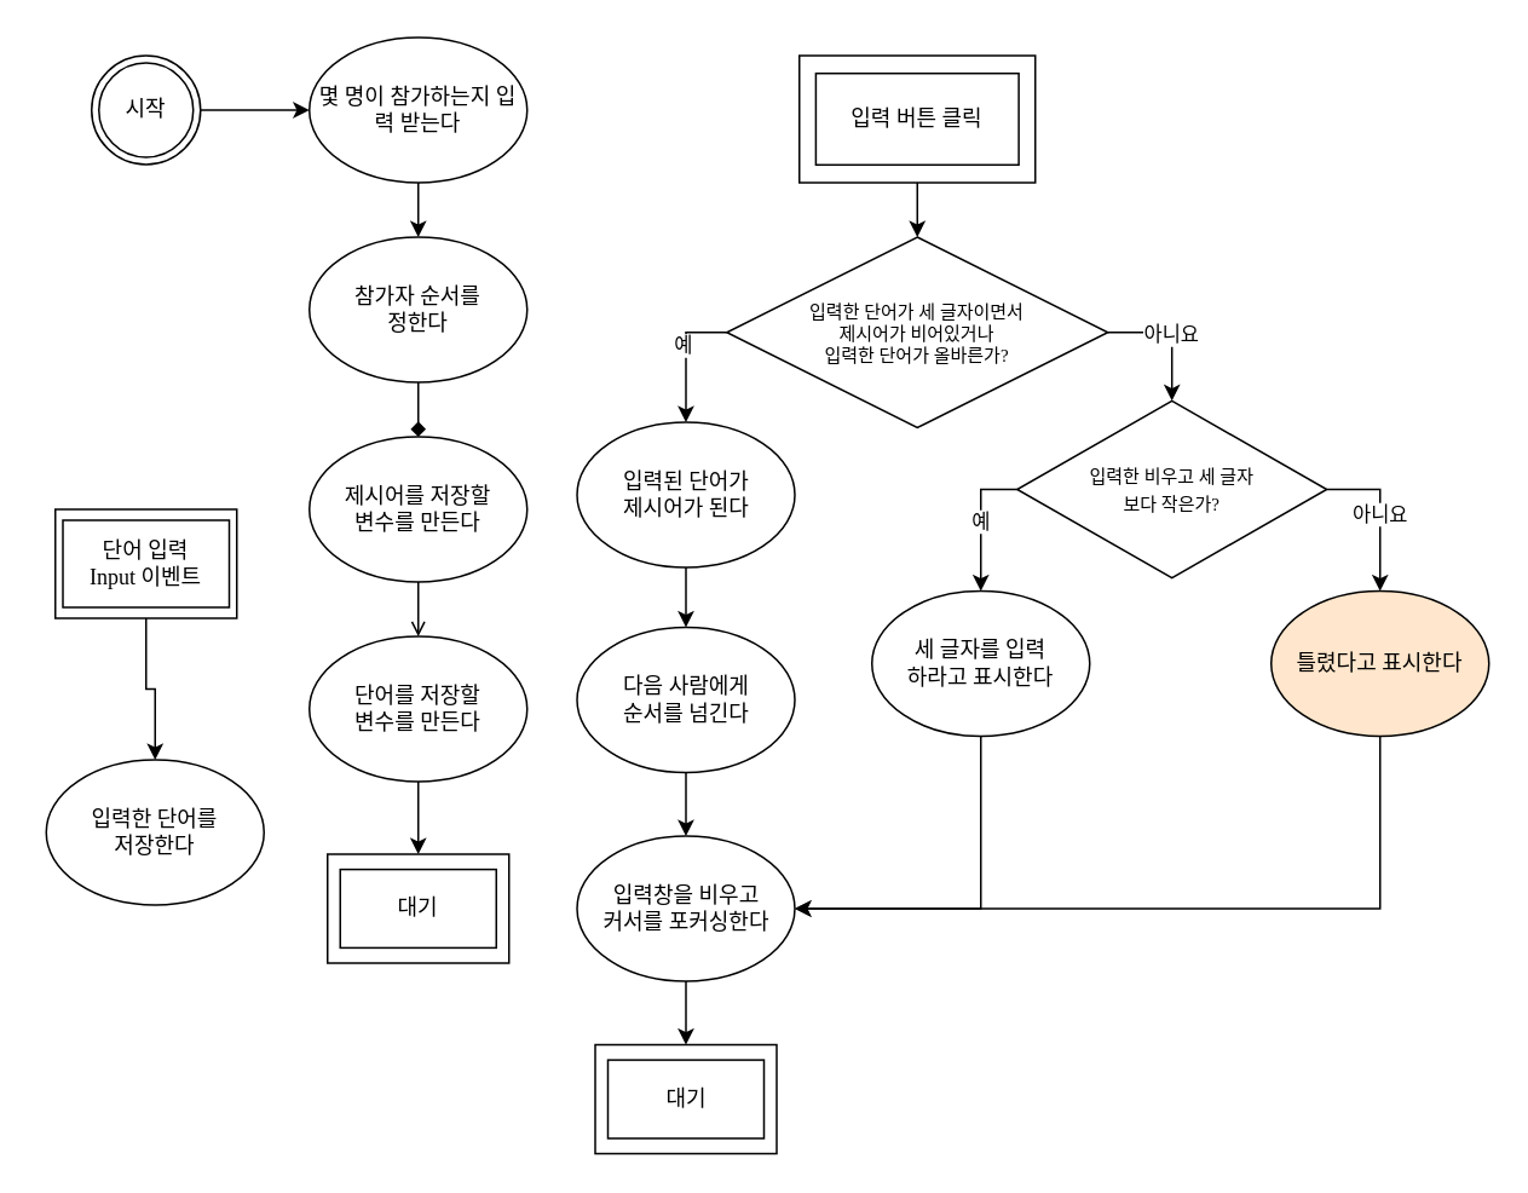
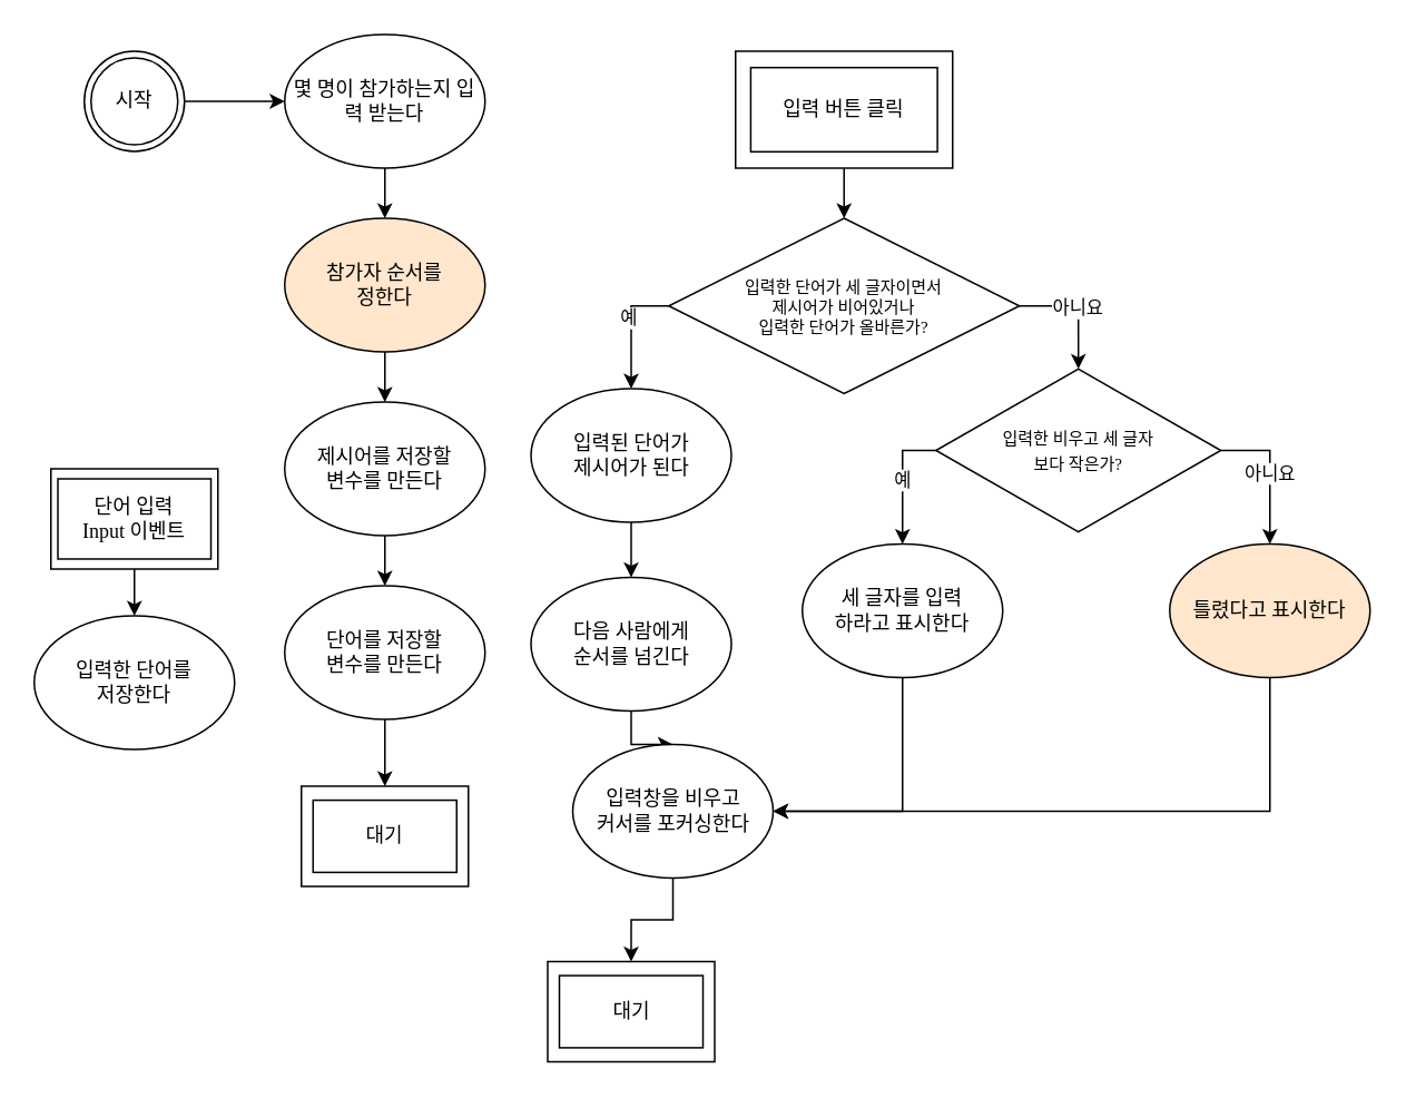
  <mxCell id="0" />
  <mxCell id="1" parent="0" />
  <mxCell id="2" style="edgeStyle=orthogonalEdgeStyle;rounded=0;orthogonalLoop=1;jettySize=auto;html=1;exitX=1;exitY=0.5;exitDx=0;exitDy=0;entryX=0;entryY=0.5;entryDx=0;entryDy=0;fontFamily=Verdana;" parent="1" source="3" target="5" edge="1"><mxGeometry relative="1" as="geometry" /></mxCell>
  <mxCell id="3" value="&lt;font&gt;시작&lt;/font&gt;" style="ellipse;shape=doubleEllipse;html=1;dashed=0;whiteSpace=wrap;aspect=fixed;fontFamily=Verdana;" parent="1" vertex="1"><mxGeometry x="50" y="30" width="60" height="60" as="geometry" /></mxCell>
  <mxCell id="4" style="edgeStyle=orthogonalEdgeStyle;rounded=0;orthogonalLoop=1;jettySize=auto;html=1;exitX=0.5;exitY=1;exitDx=0;exitDy=0;entryX=0.5;entryY=0;entryDx=0;entryDy=0;fontFamily=Verdana;" parent="1" source="5" target="7" edge="1"><mxGeometry relative="1" as="geometry" /></mxCell>
  <mxCell id="5" value="&lt;font&gt;몇 명이 참가하는지 입력 받는다&lt;/font&gt;" style="ellipse;whiteSpace=wrap;html=1;align=center;fontFamily=Verdana;" parent="1" vertex="1"><mxGeometry x="170" y="20" width="120" height="80" as="geometry" /></mxCell>
- <mxCell id="6" value="" style="edgeStyle=orthogonalEdgeStyle;rounded=0;orthogonalLoop=1;jettySize=auto;html=1;fontFamily=Verdana;endArrow=diamond;" parent="1" source="7" target="9" edge="1"><mxGeometry relative="1" as="geometry" /></mxCell>
- <mxCell id="7" value="&lt;font&gt;참가자 순서를 &lt;br&gt;정한다&lt;/font&gt;" style="ellipse;whiteSpace=wrap;html=1;fontFamily=Verdana;" parent="1" vertex="1"><mxGeometry x="170" y="130" width="120" height="80" as="geometry" /></mxCell>
- <mxCell id="8" value="" style="edgeStyle=orthogonalEdgeStyle;rounded=0;orthogonalLoop=1;jettySize=auto;html=1;fontFamily=Verdana;endArrow=open;" parent="1" source="9" target="18" edge="1"><mxGeometry relative="1" as="geometry" /></mxCell>
+ <mxCell id="6" value="" style="edgeStyle=orthogonalEdgeStyle;rounded=0;orthogonalLoop=1;jettySize=auto;html=1;fontFamily=Verdana;" parent="1" source="7" target="9" edge="1"><mxGeometry relative="1" as="geometry" /></mxCell>
+ <mxCell id="7" value="&lt;font&gt;참가자 순서를 &lt;br&gt;정한다&lt;/font&gt;" style="ellipse;whiteSpace=wrap;html=1;fontFamily=Verdana;fillColor=#ffe6cc;" parent="1" vertex="1"><mxGeometry x="170" y="130" width="120" height="80" as="geometry" /></mxCell>
+ <mxCell id="8" value="" style="edgeStyle=orthogonalEdgeStyle;rounded=0;orthogonalLoop=1;jettySize=auto;html=1;fontFamily=Verdana;" parent="1" source="9" target="18" edge="1"><mxGeometry relative="1" as="geometry" /></mxCell>
  <mxCell id="9" value="제시어를 저장할&lt;br&gt;변수를 만든다" style="ellipse;whiteSpace=wrap;html=1;fontFamily=Verdana;" parent="1" vertex="1"><mxGeometry x="170" y="240" width="120" height="80" as="geometry" /></mxCell>
  <mxCell id="10" style="edgeStyle=orthogonalEdgeStyle;rounded=0;orthogonalLoop=1;jettySize=auto;html=1;exitX=0;exitY=0.5;exitDx=0;exitDy=0;entryX=0.5;entryY=0;entryDx=0;entryDy=0;" parent="1" source="13" target="29" edge="1"><mxGeometry relative="1" as="geometry" /></mxCell>
  <mxCell id="11" value="예" style="edgeLabel;html=1;align=center;verticalAlign=middle;resizable=0;points=[];" parent="10" vertex="1" connectable="0"><mxGeometry x="-0.191" y="-2" relative="1" as="geometry"><mxPoint as="offset" /></mxGeometry></mxCell>
  <mxCell id="12" value="아니요" style="edgeStyle=orthogonalEdgeStyle;rounded=0;orthogonalLoop=1;jettySize=auto;html=1;exitX=1;exitY=0.5;exitDx=0;exitDy=0;entryX=0.5;entryY=0;entryDx=0;entryDy=0;" edge="1" parent="1" source="13" target="41"><mxGeometry relative="1" as="geometry" /></mxCell>
  <mxCell id="13" value="입력한 단어가 세 글자이면서&lt;br&gt;제시어가 비어있거나&lt;br style=&quot;font-size: 10px;&quot;&gt;입력한 단어가 올바른가?" style="shape=rhombus;html=1;dashed=0;whiteSpace=wrap;perimeter=rhombusPerimeter;fontFamily=Verdana;spacing=2;fontSize=10;" parent="1" vertex="1"><mxGeometry x="400" y="130" width="210" height="105" as="geometry" /></mxCell>
  <mxCell id="14" value="" style="group;fontFamily=Verdana;" parent="1" vertex="1" connectable="0"><mxGeometry x="30" y="280" width="100" height="60" as="geometry" /></mxCell>
  <mxCell id="15" value="" style="rounded=0;whiteSpace=wrap;html=1;fontFamily=Verdana;" parent="14" vertex="1"><mxGeometry width="100" height="60" as="geometry" /></mxCell>
  <mxCell id="16" value="단어 입력&lt;br&gt;Input 이벤트" style="rounded=0;whiteSpace=wrap;html=1;fontFamily=Verdana;" parent="14" vertex="1"><mxGeometry x="4.167" y="6.003" width="91.667" height="48" as="geometry" /></mxCell>
  <mxCell id="17" value="" style="edgeStyle=orthogonalEdgeStyle;rounded=0;orthogonalLoop=1;jettySize=auto;html=1;fontFamily=Verdana;" parent="1" source="18" target="21" edge="1"><mxGeometry relative="1" as="geometry" /></mxCell>
  <mxCell id="18" value="단어를 저장할&lt;br&gt;변수를 만든다" style="ellipse;whiteSpace=wrap;html=1;fontFamily=Verdana;" parent="1" vertex="1"><mxGeometry x="170" y="350" width="120" height="80" as="geometry" /></mxCell>
- <mxCell id="19" value="입력한 단어를&lt;br&gt;저장한다" style="ellipse;whiteSpace=wrap;html=1;fontFamily=Verdana;" parent="1" vertex="1"><mxGeometry x="25" y="418" width="120" height="80" as="geometry" /></mxCell>
+ <mxCell id="19" value="입력한 단어를&lt;br&gt;저장한다" style="ellipse;whiteSpace=wrap;html=1;fontFamily=Verdana;" parent="1" vertex="1"><mxGeometry x="20" y="368" width="120" height="80" as="geometry" /></mxCell>
  <mxCell id="20" value="" style="group;movable=1;resizable=1;rotatable=1;deletable=1;editable=1;locked=0;connectable=1;verticalAlign=middle;fontFamily=Verdana;" parent="1" vertex="1" connectable="0"><mxGeometry x="180" y="470" width="100" height="60" as="geometry" /></mxCell>
  <mxCell id="21" value="" style="html=1;dashed=0;whiteSpace=wrap;container=0;fontFamily=Verdana;movable=1;resizable=1;rotatable=1;deletable=1;editable=1;locked=0;connectable=1;verticalAlign=bottom;" parent="20" vertex="1"><mxGeometry width="100" height="60" as="geometry" /></mxCell>
  <mxCell id="22" value="대기" style="html=1;dashed=0;whiteSpace=wrap;container=1;fontFamily=Verdana;movable=1;resizable=1;rotatable=1;deletable=1;editable=1;locked=0;connectable=1;verticalAlign=middle;" parent="20" vertex="1"><mxGeometry x="7" y="8.4" width="86" height="43.2" as="geometry"><mxRectangle x="7" y="7" width="50" height="40" as="alternateBounds" /></mxGeometry></mxCell>
  <mxCell id="23" style="edgeStyle=orthogonalEdgeStyle;rounded=0;orthogonalLoop=1;jettySize=auto;html=1;exitX=0.5;exitY=1;exitDx=0;exitDy=0;fontFamily=Verdana;" parent="1" source="15" target="19" edge="1"><mxGeometry relative="1" as="geometry" /></mxCell>
  <mxCell id="24" value="" style="group;movable=1;resizable=1;rotatable=1;deletable=1;editable=1;locked=0;connectable=1;verticalAlign=middle;fontFamily=Verdana;" parent="1" vertex="1" connectable="0"><mxGeometry x="440" y="30" width="130" height="70" as="geometry" /></mxCell>
  <mxCell id="25" value="" style="html=1;dashed=0;whiteSpace=wrap;container=0;fontFamily=Verdana;movable=1;resizable=1;rotatable=1;deletable=1;editable=1;locked=0;connectable=1;verticalAlign=bottom;" parent="24" vertex="1"><mxGeometry width="130" height="70" as="geometry" /></mxCell>
  <mxCell id="26" value="입력 버튼 클릭" style="html=1;dashed=0;whiteSpace=wrap;container=1;fontFamily=Verdana;movable=1;resizable=1;rotatable=1;deletable=1;editable=1;locked=0;connectable=1;verticalAlign=middle;" parent="24" vertex="1"><mxGeometry x="9.1" y="9.8" width="111.8" height="50.4" as="geometry"><mxRectangle x="7" y="7" width="50" height="40" as="alternateBounds" /></mxGeometry></mxCell>
  <mxCell id="27" value="" style="edgeStyle=orthogonalEdgeStyle;rounded=0;orthogonalLoop=1;jettySize=auto;html=1;fontFamily=Verdana;" parent="1" source="25" target="13" edge="1"><mxGeometry relative="1" as="geometry" /></mxCell>
  <mxCell id="28" value="" style="edgeStyle=orthogonalEdgeStyle;rounded=0;orthogonalLoop=1;jettySize=auto;html=1;" parent="1" source="29" target="33" edge="1"><mxGeometry relative="1" as="geometry" /></mxCell>
  <mxCell id="29" value="입력된 단어가&lt;br&gt;제시어가 된다" style="ellipse;whiteSpace=wrap;html=1;fontFamily=Verdana;" parent="1" vertex="1"><mxGeometry x="317.5" y="232" width="120" height="80" as="geometry" /></mxCell>
  <mxCell id="30" style="edgeStyle=orthogonalEdgeStyle;rounded=0;orthogonalLoop=1;jettySize=auto;html=1;exitX=0.5;exitY=1;exitDx=0;exitDy=0;entryX=1;entryY=0.5;entryDx=0;entryDy=0;" parent="1" source="31" target="35" edge="1"><mxGeometry relative="1" as="geometry" /></mxCell>
  <mxCell id="31" value="세 글자를 입력&lt;br&gt;하라고 표시한다" style="ellipse;whiteSpace=wrap;html=1;fontFamily=Verdana;" parent="1" vertex="1"><mxGeometry x="480" y="325" width="120" height="80" as="geometry" /></mxCell>
  <mxCell id="32" value="" style="edgeStyle=orthogonalEdgeStyle;rounded=0;orthogonalLoop=1;jettySize=auto;html=1;" parent="1" source="33" target="35" edge="1"><mxGeometry relative="1" as="geometry" /></mxCell>
  <mxCell id="33" value="다음 사람에게&lt;br&gt;순서를 넘긴다" style="ellipse;whiteSpace=wrap;html=1;fontFamily=Verdana;" parent="1" vertex="1"><mxGeometry x="317.5" y="345" width="120" height="80" as="geometry" /></mxCell>
  <mxCell id="34" value="" style="edgeStyle=orthogonalEdgeStyle;rounded=0;orthogonalLoop=1;jettySize=auto;html=1;" parent="1" source="35" target="37" edge="1"><mxGeometry relative="1" as="geometry" /></mxCell>
- <mxCell id="35" value="입력창을 비우고&lt;br&gt;커서를 포커싱한다" style="ellipse;whiteSpace=wrap;html=1;fontFamily=Verdana;" parent="1" vertex="1"><mxGeometry x="317.5" y="460" width="120" height="80" as="geometry" /></mxCell>
+ <mxCell id="35" value="입력창을 비우고&lt;br&gt;커서를 포커싱한다" style="ellipse;whiteSpace=wrap;html=1;fontFamily=Verdana;" parent="1" vertex="1"><mxGeometry x="342.5" y="445" width="120" height="80" as="geometry" /></mxCell>
  <mxCell id="36" value="" style="group;movable=1;resizable=1;rotatable=1;deletable=1;editable=1;locked=0;connectable=1;verticalAlign=middle;fontFamily=Verdana;" parent="1" vertex="1" connectable="0"><mxGeometry x="327.5" y="575" width="100" height="60" as="geometry" /></mxCell>
  <mxCell id="37" value="" style="html=1;dashed=0;whiteSpace=wrap;container=0;fontFamily=Verdana;movable=1;resizable=1;rotatable=1;deletable=1;editable=1;locked=0;connectable=1;verticalAlign=bottom;" parent="36" vertex="1"><mxGeometry width="100" height="60" as="geometry" /></mxCell>
  <mxCell id="38" value="대기" style="html=1;dashed=0;whiteSpace=wrap;container=1;fontFamily=Verdana;movable=1;resizable=1;rotatable=1;deletable=1;editable=1;locked=0;connectable=1;verticalAlign=middle;" parent="36" vertex="1"><mxGeometry x="7" y="8.4" width="86" height="43.2" as="geometry"><mxRectangle x="7" y="7" width="50" height="40" as="alternateBounds" /></mxGeometry></mxCell>
  <mxCell id="39" value="예" style="edgeStyle=orthogonalEdgeStyle;rounded=0;orthogonalLoop=1;jettySize=auto;html=1;exitX=0;exitY=0.5;exitDx=0;exitDy=0;entryX=0.5;entryY=0;entryDx=0;entryDy=0;" edge="1" parent="1" source="41" target="31"><mxGeometry relative="1" as="geometry" /></mxCell>
  <mxCell id="40" value="아니요" style="edgeStyle=orthogonalEdgeStyle;rounded=0;orthogonalLoop=1;jettySize=auto;html=1;exitX=1;exitY=0.5;exitDx=0;exitDy=0;entryX=0.5;entryY=0;entryDx=0;entryDy=0;" edge="1" parent="1" source="41" target="43"><mxGeometry relative="1" as="geometry" /></mxCell>
  <mxCell id="41" value="&lt;font style=&quot;font-size: 10px;&quot;&gt;입력한 비우고 세 글자&lt;br&gt;보다 작은가?&lt;/font&gt;" style="shape=rhombus;html=1;dashed=0;whiteSpace=wrap;perimeter=rhombusPerimeter;fontFamily=Verdana;" vertex="1" parent="1"><mxGeometry x="560" y="220.25" width="170.63" height="97.5" as="geometry" /></mxCell>
  <mxCell id="42" style="edgeStyle=orthogonalEdgeStyle;rounded=0;orthogonalLoop=1;jettySize=auto;html=1;exitX=0.5;exitY=1;exitDx=0;exitDy=0;entryX=1;entryY=0.5;entryDx=0;entryDy=0;" edge="1" parent="1" source="43" target="35"><mxGeometry relative="1" as="geometry" /></mxCell>
  <mxCell id="43" value="틀렸다고 표시한다" style="ellipse;whiteSpace=wrap;html=1;fontFamily=Verdana;fillColor=#ffe6cc;" vertex="1" parent="1"><mxGeometry x="700" y="325" width="120" height="80" as="geometry" /></mxCell>
